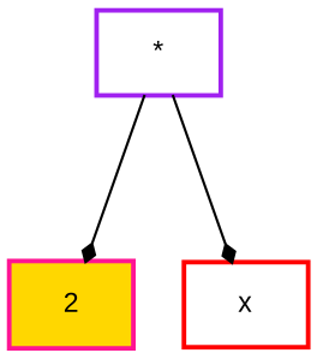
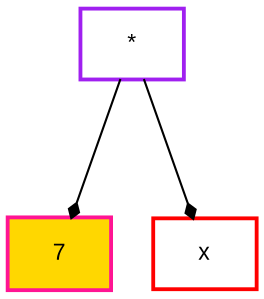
  digraph {
    bgcolor="#FFFFFF"
    compound=true
    newrank=true
    nodesep=0.3
    rankdir=TB
    ranksep=1
    splines=polyline
    node [fillcolor=white fontcolor="#000000" fontname=Arial fontsize=12 margin=0.04 penwidth=2 shape=record style=filled]
    edge [arrowsize=0.7 color=black fontname=Arial penwidth=1.1 style=solid arrowhead=diamond]
    n1 [color=purple label="*"]
-   n2 [color=deeppink fillcolor=gold label="2 "]
+   n2 [color=deeppink fillcolor=gold label=7]
    n3 [color=red label="x "]
    n1 -> n2
    n1 -> n3
  }
